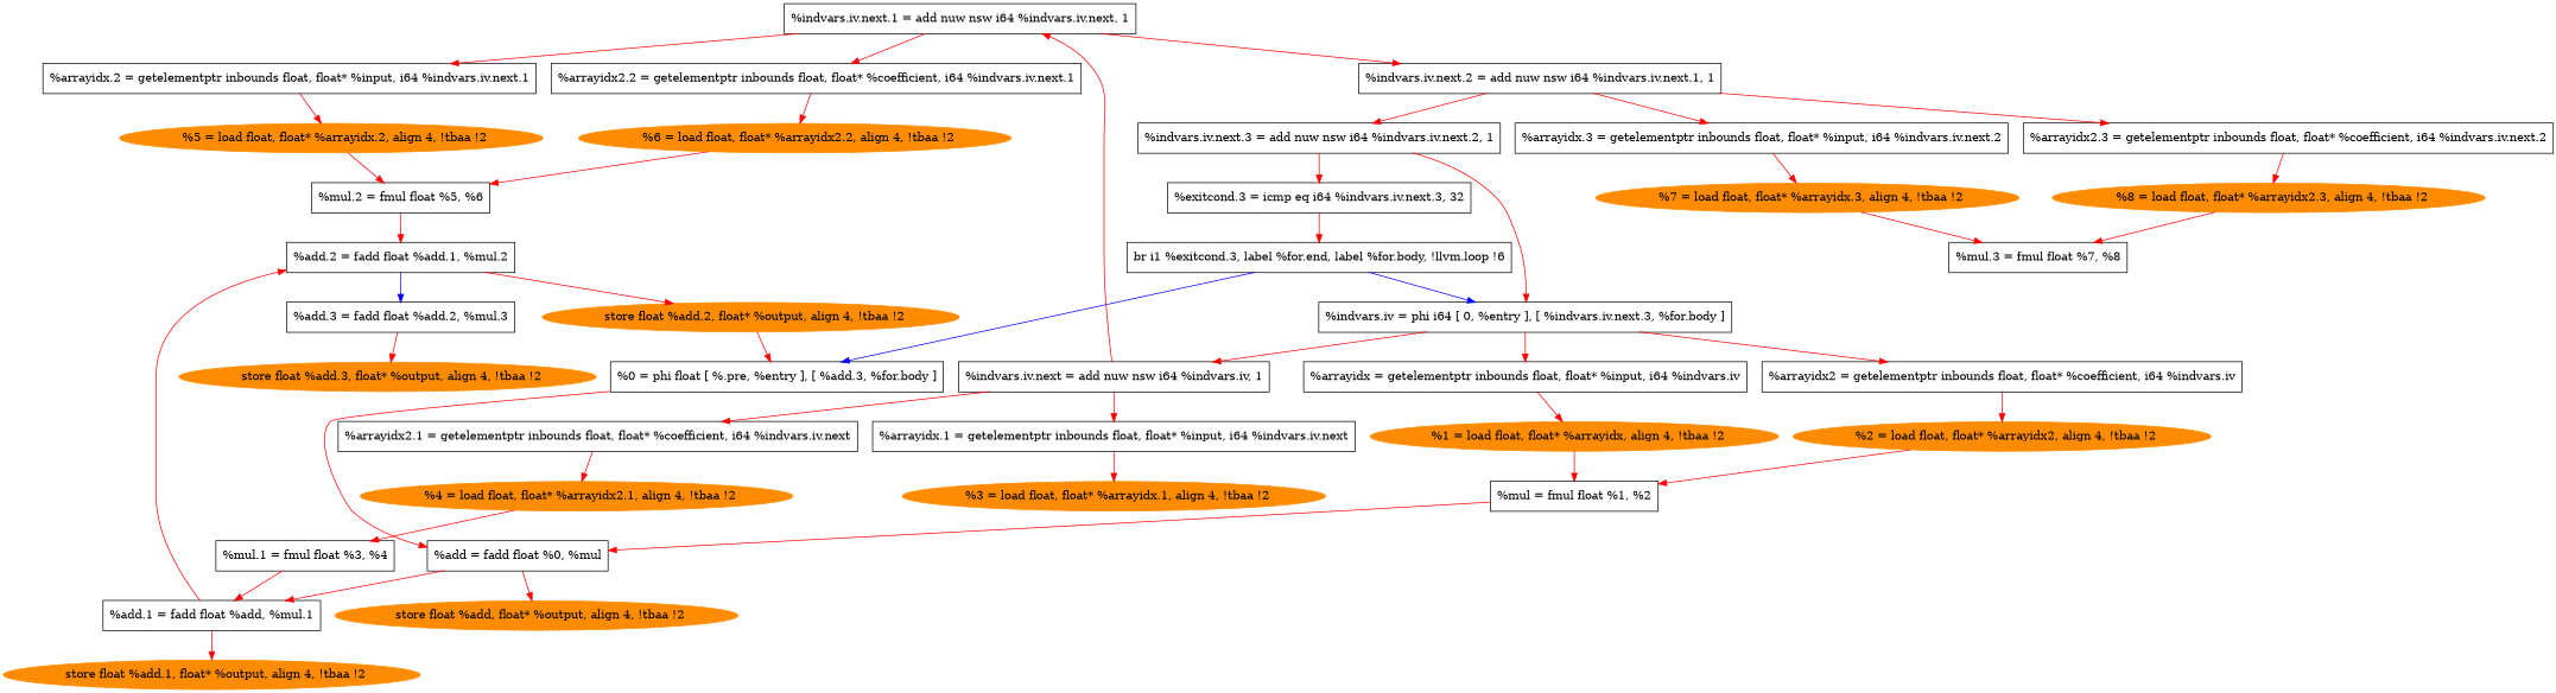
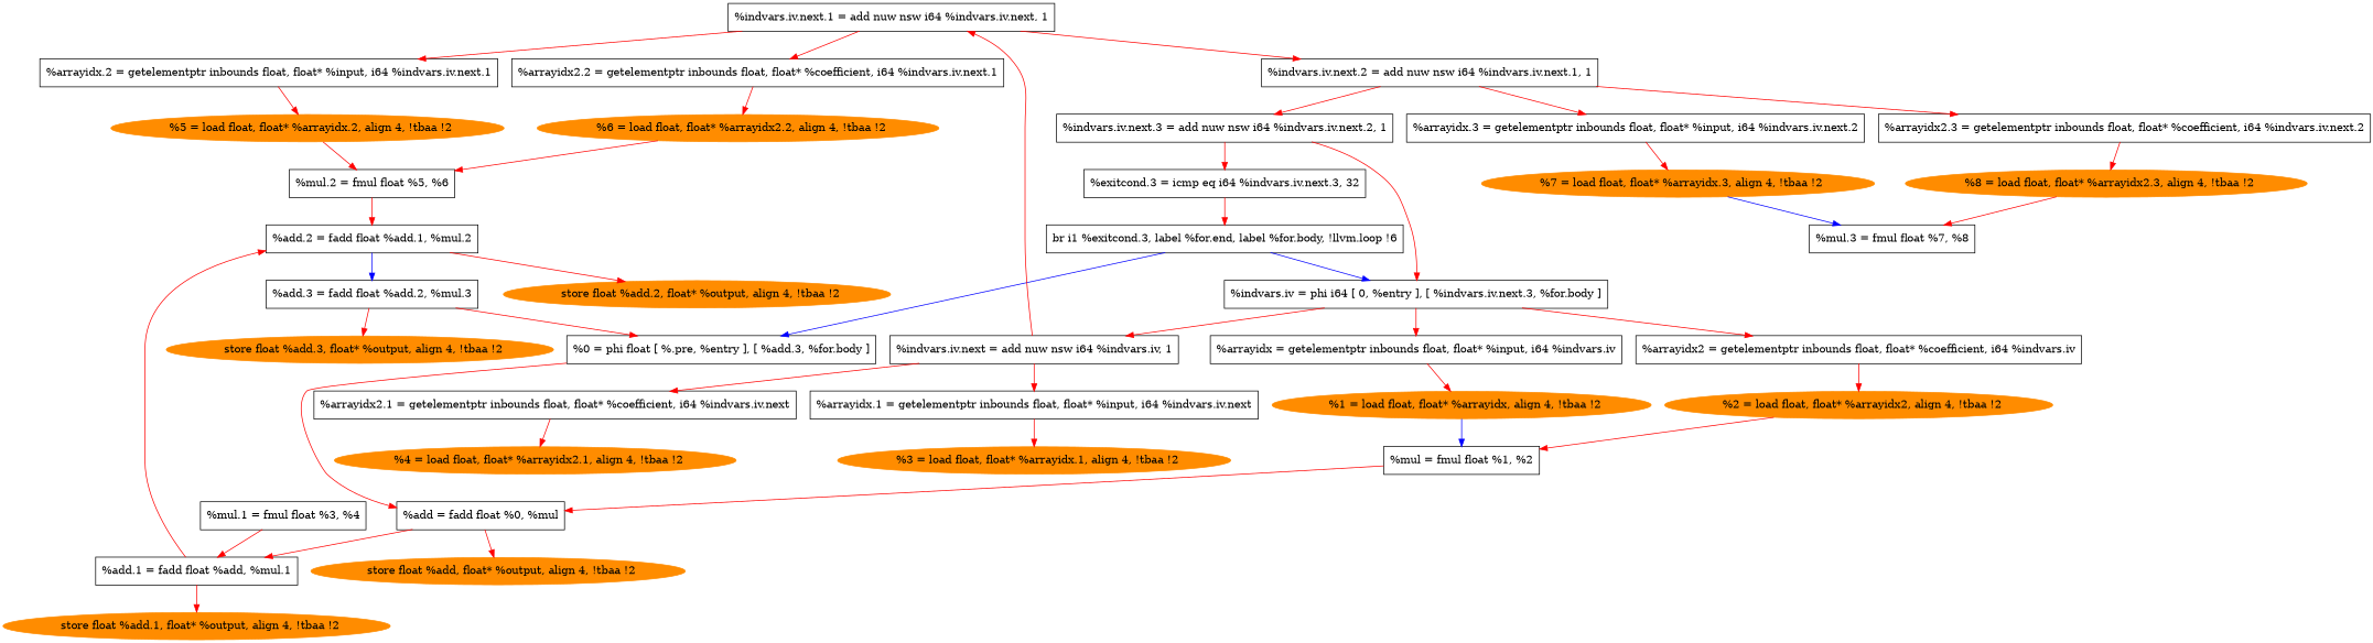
  digraph {
    node [shape=record]
    edge [color=red]
    n1 [label="  %indvars.iv.next.1 = add nuw nsw i64 %indvars.iv.next, 1"]
    n2 [label="  %arrayidx.2 = getelementptr inbounds float, float* %input, i64 %indvars.iv.next.1"]
    n3 [label="  %arrayidx2.2 = getelementptr inbounds float, float* %coefficient, i64 %indvars.iv.next.1"]
    n4 [label="  %indvars.iv.next.2 = add nuw nsw i64 %indvars.iv.next.1, 1"]
    n5 [color=darkorange label="  %5 = load float, float* %arrayidx.2, align 4, !tbaa !2" shape=oval style=filled]
    n6 [color=darkorange label="  %6 = load float, float* %arrayidx2.2, align 4, !tbaa !2" shape=oval style=filled]
    n7 [label="  %arrayidx.3 = getelementptr inbounds float, float* %input, i64 %indvars.iv.next.2"]
    n8 [label="  %arrayidx2.3 = getelementptr inbounds float, float* %coefficient, i64 %indvars.iv.next.2"]
    n9 [label="  %indvars.iv.next.3 = add nuw nsw i64 %indvars.iv.next.2, 1"]
    n10 [label="  %mul.2 = fmul float %5, %6"]
    n11 [color=darkorange label="  %7 = load float, float* %arrayidx.3, align 4, !tbaa !2" shape=oval style=filled]
    n12 [color=darkorange label="  %8 = load float, float* %arrayidx2.3, align 4, !tbaa !2" shape=oval style=filled]
    n13 [label="  %exitcond.3 = icmp eq i64 %indvars.iv.next.3, 32"]
    n14 [label="  %indvars.iv = phi i64 [ 0, %entry ], [ %indvars.iv.next.3, %for.body ]"]
    n15 [label="  %add.2 = fadd float %add.1, %mul.2"]
    n16 [label="  %mul.3 = fmul float %7, %8"]
    n17 [label="  br i1 %exitcond.3, label %for.end, label %for.body, !llvm.loop !6"]
    n18 [label="  %arrayidx = getelementptr inbounds float, float* %input, i64 %indvars.iv"]
    n19 [label="  %arrayidx2 = getelementptr inbounds float, float* %coefficient, i64 %indvars.iv"]
    n20 [label="  %indvars.iv.next = add nuw nsw i64 %indvars.iv, 1"]
    n21 [label="  %add.3 = fadd float %add.2, %mul.3"]
    n22 [color=darkorange label="  store float %add.2, float* %output, align 4, !tbaa !2" shape=oval style=filled]
    n23 [label="  %0 = phi float [ %.pre, %entry ], [ %add.3, %for.body ]"]
    n24 [color=darkorange label="  store float %add.3, float* %output, align 4, !tbaa !2" shape=oval style=filled]
    n25 [label="  %add = fadd float %0, %mul"]
    n26 [color=darkorange label="  %1 = load float, float* %arrayidx, align 4, !tbaa !2" shape=oval style=filled]
    n27 [color=darkorange label="  %2 = load float, float* %arrayidx2, align 4, !tbaa !2" shape=oval style=filled]
    n28 [label="  %arrayidx.1 = getelementptr inbounds float, float* %input, i64 %indvars.iv.next"]
    n29 [label="  %arrayidx2.1 = getelementptr inbounds float, float* %coefficient, i64 %indvars.iv.next"]
    n30 [label="  %mul = fmul float %1, %2"]
    n31 [color=darkorange label="  %3 = load float, float* %arrayidx.1, align 4, !tbaa !2" shape=oval style=filled]
    n32 [color=darkorange label="  %4 = load float, float* %arrayidx2.1, align 4, !tbaa !2" shape=oval style=filled]
    n33 [label="  %mul.1 = fmul float %3, %4"]
    n34 [label="  %add.1 = fadd float %add, %mul.1"]
    n35 [color=darkorange label="  store float %add, float* %output, align 4, !tbaa !2" shape=oval style=filled]
    n36 [color=darkorange label="  store float %add.1, float* %output, align 4, !tbaa !2" shape=oval style=filled]
    n1 -> n2
    n1 -> n3
    n1 -> n4
    n2 -> n5
    n3 -> n6
    n4 -> n7
    n4 -> n8
    n4 -> n9
    n5 -> n10
    n6 -> n10
    n7 -> n11
    n8 -> n12
    n9 -> n13
    n9 -> n14
    n10 -> n15
-   n11 -> n16
+   n11 -> n16 [color=blue]
    n12 -> n16
    n13 -> n17
    n14 -> n18
    n14 -> n19
    n14 -> n20
    n15 -> n21 [color=blue]
    n15 -> n22
    n17 -> n14 [color=blue]
    n17 -> n23 [color=blue]
    n18 -> n26
    n19 -> n27
    n20 -> n1
    n20 -> n28
    n20 -> n29
-   n22 -> n23
+   n21 -> n23
    n21 -> n24
    n23 -> n25
    n25 -> n34
    n25 -> n35
-   n26 -> n30
+   n26 -> n30 [color=blue]
    n27 -> n30
    n28 -> n31
    n29 -> n32
    n30 -> n25
-   n32 -> n33
    n33 -> n34
    n34 -> n15
    n34 -> n36
  }
